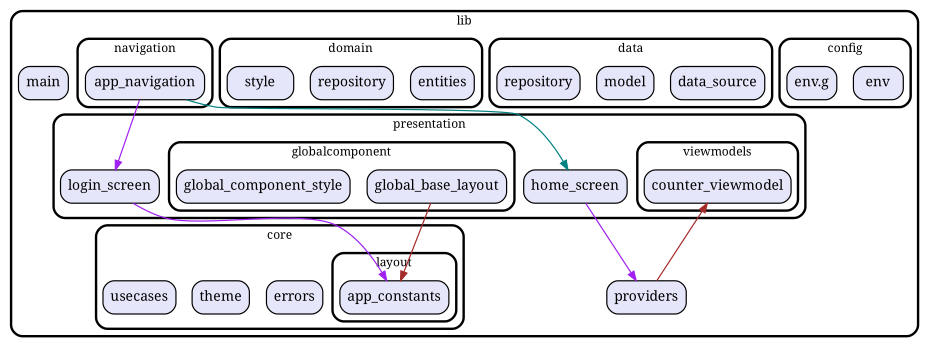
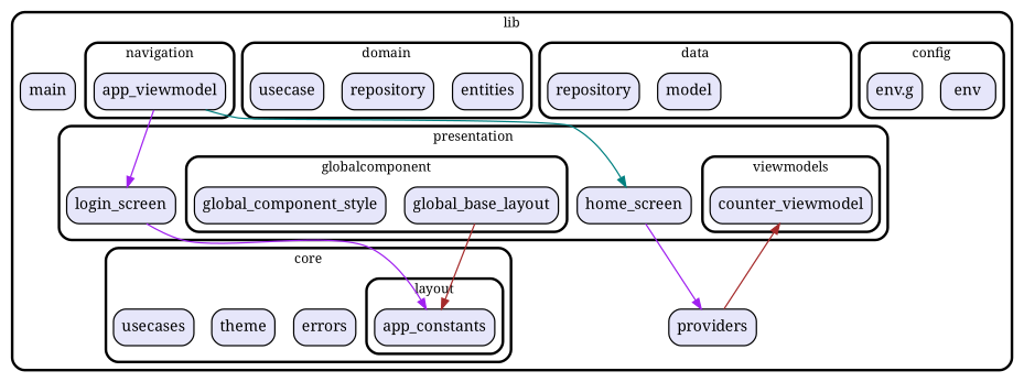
  digraph {
    fontname="Noto Serif"
    fontsize=13
    penwidth=2.6
    style=rounded
    node [fillcolor=Lavender fontname="Noto Serif" fontsize=15 penwidth=1.3 shape=rect style="filled,rounded"]
    edge [color=purple fontname="Noto Serif" penwidth=1.3]
    n1 [label=env]
    n2 [label="env.g"]
    n3 [label=app_constants]
    n4 [label=errors]
    n5 [label=theme]
    n6 [label=usecases]
-   n7 [label=data_source]
    n8 [label=model]
    n9 [label=repository]
    n10 [label=entities]
    n11 [label=repository]
-   n12 [label=style]
-   n13 [label=app_navigation]
+   n12 [label=usecase]
+   n13 [label=app_viewmodel]
    n14 [label=global_base_layout]
    n15 [label=global_component_style]
    n16 [label=counter_viewmodel]
    n17 [label=home_screen]
    n18 [label=login_screen]
    n19 [label=main]
    n20 [label=providers]
    subgraph cluster_1 {
      label=lib
      n19
      n20
      subgraph cluster_2 {
        label=config
        n1
        n2
      }
      subgraph cluster_3 {
        label=core
        n4
        n5
        n6
        subgraph cluster_4 {
          label=layout
          n3
        }
      }
      subgraph cluster_5 {
        label=data
-       n7
        n8
        n9
      }
      subgraph cluster_6 {
        label=domain
        n10
        n11
        n12
      }
      subgraph cluster_7 {
        label=navigation
        n13
      }
      subgraph cluster_8 {
        label=presentation
        n17
        n18
        subgraph cluster_9 {
          label=globalcomponent
          n14
          n15
        }
        subgraph cluster_10 {
          label=viewmodels
          n16
        }
      }
    }
    n13 -> n17 [color=teal]
    n13 -> n18
    n14 -> n3 [color=brown]
    n17 -> n20
    n18 -> n3
    n20 -> n16 [color=brown]
  }
